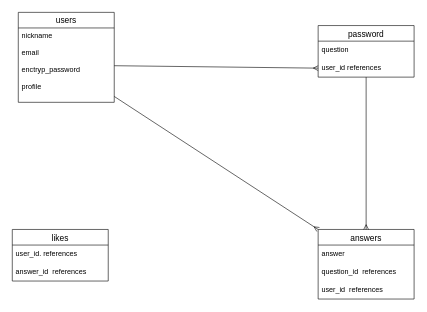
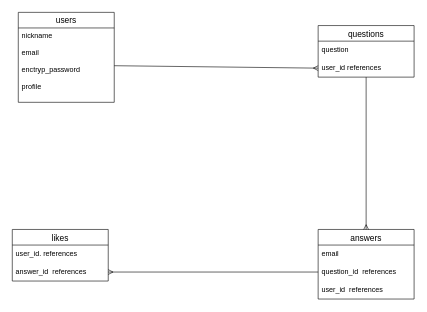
  <mxCell id="0" />
  <mxCell id="1" parent="0" />
  <mxCell id="2" value="users" style="swimlane;fontStyle=0;childLayout=stackLayout;horizontal=1;startSize=26;horizontalStack=0;resizeParent=1;resizeParentMax=0;resizeLast=0;collapsible=1;marginBottom=0;align=center;fontSize=14;" vertex="1" parent="1"><mxGeometry x="30" y="20" width="160" height="150" as="geometry" /></mxCell>
  <mxCell id="3" value="answers" style="swimlane;fontStyle=0;childLayout=stackLayout;horizontal=1;startSize=26;horizontalStack=0;resizeParent=1;resizeParentMax=0;resizeLast=0;collapsible=1;marginBottom=0;align=center;fontSize=14;" vertex="1" parent="1"><mxGeometry x="530" y="382" width="160" height="116" as="geometry" /></mxCell>
- <mxCell id="4" value="answer" style="text;strokeColor=none;fillColor=none;spacingLeft=4;spacingRight=4;overflow=hidden;rotatable=0;points=[[0,0.5],[1,0.5]];portConstraint=eastwest;fontSize=12;" vertex="1" parent="3"><mxGeometry y="26" width="160" height="30" as="geometry" /></mxCell>
+ <mxCell id="4" value="email" style="text;strokeColor=none;fillColor=none;spacingLeft=4;spacingRight=4;overflow=hidden;rotatable=0;points=[[0,0.5],[1,0.5]];portConstraint=eastwest;fontSize=12;" vertex="1" parent="3"><mxGeometry y="26" width="160" height="30" as="geometry" /></mxCell>
  <mxCell id="5" value="question_id  references" style="text;strokeColor=none;fillColor=none;spacingLeft=4;spacingRight=4;overflow=hidden;rotatable=0;points=[[0,0.5],[1,0.5]];portConstraint=eastwest;fontSize=12;" vertex="1" parent="3"><mxGeometry y="56" width="160" height="30" as="geometry" /></mxCell>
  <mxCell id="6" value="user_id  references" style="text;strokeColor=none;fillColor=none;spacingLeft=4;spacingRight=4;overflow=hidden;rotatable=0;points=[[0,0.5],[1,0.5]];portConstraint=eastwest;fontSize=12;" vertex="1" parent="3"><mxGeometry y="86" width="160" height="30" as="geometry" /></mxCell>
- <mxCell id="7" value="password" style="swimlane;fontStyle=0;childLayout=stackLayout;horizontal=1;startSize=26;horizontalStack=0;resizeParent=1;resizeParentMax=0;resizeLast=0;collapsible=1;marginBottom=0;align=center;fontSize=14;" vertex="1" parent="1"><mxGeometry x="530" y="42" width="160" height="86" as="geometry" /></mxCell>
+ <mxCell id="7" value="questions" style="swimlane;fontStyle=0;childLayout=stackLayout;horizontal=1;startSize=26;horizontalStack=0;resizeParent=1;resizeParentMax=0;resizeLast=0;collapsible=1;marginBottom=0;align=center;fontSize=14;" vertex="1" parent="1"><mxGeometry x="530" y="42" width="160" height="86" as="geometry" /></mxCell>
  <mxCell id="8" value="question" style="text;strokeColor=none;fillColor=none;spacingLeft=4;spacingRight=4;overflow=hidden;rotatable=0;points=[[0,0.5],[1,0.5]];portConstraint=eastwest;fontSize=12;" vertex="1" parent="7"><mxGeometry y="26" width="160" height="30" as="geometry" /></mxCell>
  <mxCell id="9" value="user_id references" style="text;strokeColor=none;fillColor=none;spacingLeft=4;spacingRight=4;overflow=hidden;rotatable=0;points=[[0,0.5],[1,0.5]];portConstraint=eastwest;fontSize=12;" vertex="1" parent="7"><mxGeometry y="56" width="160" height="30" as="geometry" /></mxCell>
  <mxCell id="10" value="likes" style="swimlane;fontStyle=0;childLayout=stackLayout;horizontal=1;startSize=26;horizontalStack=0;resizeParent=1;resizeParentMax=0;resizeLast=0;collapsible=1;marginBottom=0;align=center;fontSize=14;" vertex="1" parent="1"><mxGeometry x="20" y="382" width="160" height="86" as="geometry" /></mxCell>
  <mxCell id="11" value="user_id. references" style="text;strokeColor=none;fillColor=none;spacingLeft=4;spacingRight=4;overflow=hidden;rotatable=0;points=[[0,0.5],[1,0.5]];portConstraint=eastwest;fontSize=12;" vertex="1" parent="10"><mxGeometry y="26" width="160" height="30" as="geometry" /></mxCell>
  <mxCell id="12" value="answer_id  references" style="text;strokeColor=none;fillColor=none;spacingLeft=4;spacingRight=4;overflow=hidden;rotatable=0;points=[[0,0.5],[1,0.5]];portConstraint=eastwest;fontSize=12;" vertex="1" parent="10"><mxGeometry y="56" width="160" height="30" as="geometry" /></mxCell>
  <mxCell id="13" style="edgeStyle=none;html=1;entryX=0;entryY=0.5;entryDx=0;entryDy=0;endArrow=ERmany;endFill=0;" edge="1" parent="1" source="15" target="9"><mxGeometry relative="1" as="geometry" /></mxCell>
- <mxCell id="14" style="edgeStyle=none;html=1;entryX=0;entryY=0;entryDx=0;entryDy=0;endArrow=ERmany;endFill=0;" edge="1" parent="1" source="15" target="3"><mxGeometry relative="1" as="geometry" /></mxCell>
  <mxCell id="15" value="nickname&#10;&#10;email&#10;&#10;enctryp_password&#10;&#10;profile" style="text;strokeColor=none;fillColor=none;spacingLeft=4;spacingRight=4;overflow=hidden;rotatable=0;points=[[0,0.5],[1,0.5]];portConstraint=eastwest;fontSize=12;" vertex="1" parent="1"><mxGeometry x="30" y="46" width="160" height="124" as="geometry" /></mxCell>
  <mxCell id="16" style="edgeStyle=none;html=1;entryX=0.5;entryY=0;entryDx=0;entryDy=0;endArrow=ERmany;endFill=0;" edge="1" parent="1" source="9" target="3"><mxGeometry relative="1" as="geometry" /></mxCell>
+ <mxCell id="17" style="edgeStyle=none;html=1;entryX=1;entryY=0.5;entryDx=0;entryDy=0;endArrow=ERmany;endFill=0;" edge="1" parent="1" source="5" target="12"><mxGeometry relative="1" as="geometry" /></mxCell>
